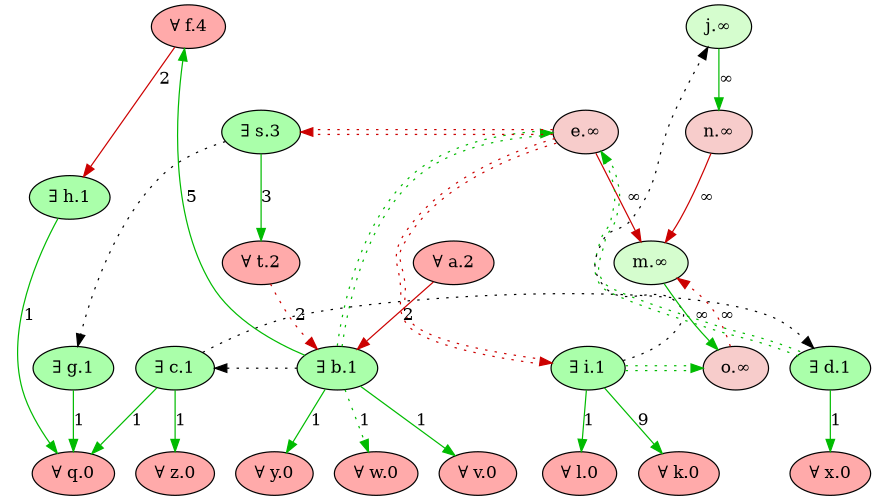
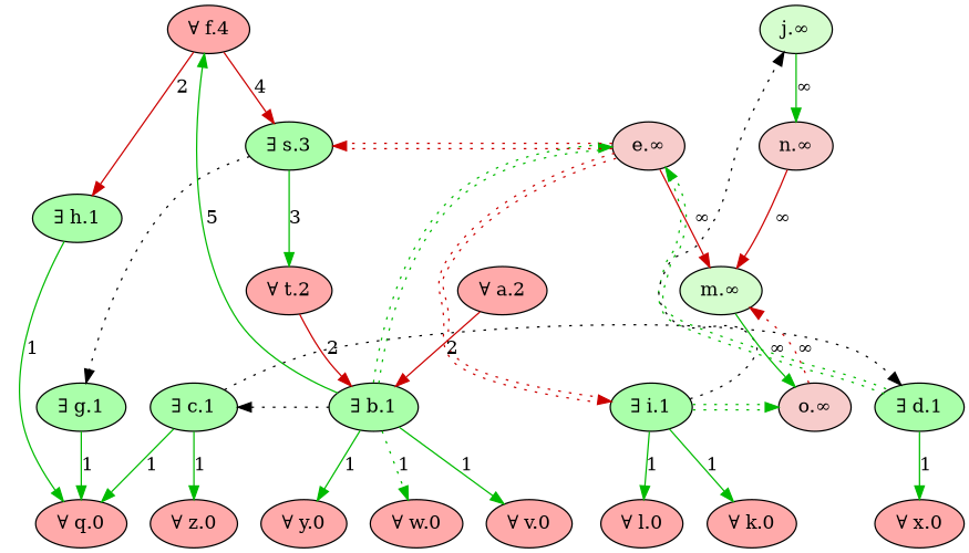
  digraph {
    node [fillcolor="#FFAAAA" style=filled]
    edge [color="#00BB00" dir=forward style=solid]
    n1 [label="∀ v.0"]
    n2 [label="∀ z.0"]
    n3 [label="∀ y.0"]
    n4 [label="∀ x.0"]
    n5 [label="∀ w.0"]
    n6 [label="∀ q.0"]
    n7 [label="∀ l.0"]
    n8 [label="∀ k.0"]
    n9 [label="∀ f.4"]
    n10 [fillcolor="#AAFFAA" label="∃ h.1"]
    n11 [fillcolor="#AAFFAA" label="∃ s.3"]
    n12 [fillcolor="#AAFFAA" label="∃ b.1"]
    n13 [fillcolor="#AAFFAA" label="∃ c.1"]
    n14 [fillcolor="#f7cccb" label="e.∞"]
    n15 [fillcolor="#AAFFAA" label="∃ d.1"]
    n16 [fillcolor="#AAFFAA" label="∃ i.1"]
    n17 [fillcolor="#d5fdce" label="m.∞"]
    n18 [fillcolor="#d5fdce" label="j.∞"]
    n19 [fillcolor="#f7cccb" label="o.∞"]
    n20 [fillcolor="#f7cccb" label="n.∞"]
    n21 [fillcolor="#AAFFAA" label="∃ g.1"]
    n22 [label="∀ a.2"]
    n23 [label="∀ t.2"]
    subgraph sub_1 {
      rank=max
      n1
      n2
      n3
      n4
      n5
      n6
      n7
      n8
    }
    subgraph sub_2 {
      rank=min
      n9
    }
    n9 -> n10 [color="#CC0000" label=2]
+   n9 -> n11 [color="#CC0000" label=4]
    n10 -> n6 [label=1]
    n11 -> n21 [color=black constraint=false style=dotted]
    n11 -> n23 [label=3]
    n12 -> n1 [label=1]
    n12 -> n3 [label=1]
    n12 -> n5 [label=1 style=dotted]
    n12 -> n9 [label=5]
    n12 -> n13 [color=black constraint=false style=dotted]
    n12 -> n14 [color="#00BB00:invis:#00BB00" constraint=false style=dotted]
    n13 -> n2 [label=1]
    n13 -> n6 [label=1]
    n13 -> n15 [color=black constraint=false style=dotted]
    n14 -> n11 [color="#CC0000:invis:#CC0000" constraint=false style=dotted]
    n14 -> n16 [color="#CC0000:invis:#CC0000" constraint=false style=dotted]
    n14 -> n17 [color="#CC0000" label="∞"]
    n15 -> n4 [label=1]
    n15 -> n14 [color="#00BB00:invis:#00BB00" constraint=false style=dotted]
    n16 -> n7 [label=1]
-   n16 -> n8 [label=9]
+   n16 -> n8 [label=1]
    n16 -> n18 [color=black constraint=false style=dotted]
    n16 -> n19 [color="#00BB00:invis:#00BB00" constraint=false style=dotted]
    n17 -> n19 [label="∞"]
    n18 -> n20 [label="∞"]
    n19 -> n17 [color="#CC0000" label="∞" style=dotted]
    n20 -> n17 [color="#CC0000" label="∞"]
    n21 -> n6 [label=1]
    n22 -> n12 [color="#CC0000" label=2]
-   n23 -> n12 [color="#CC0000" label=2 style=dotted]
+   n23 -> n12 [color="#CC0000" label=2]
  }
